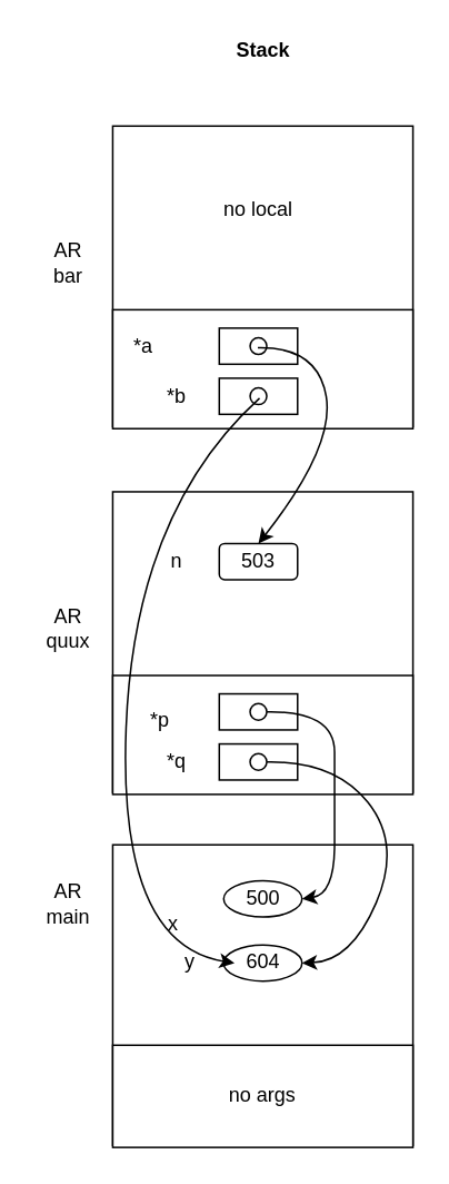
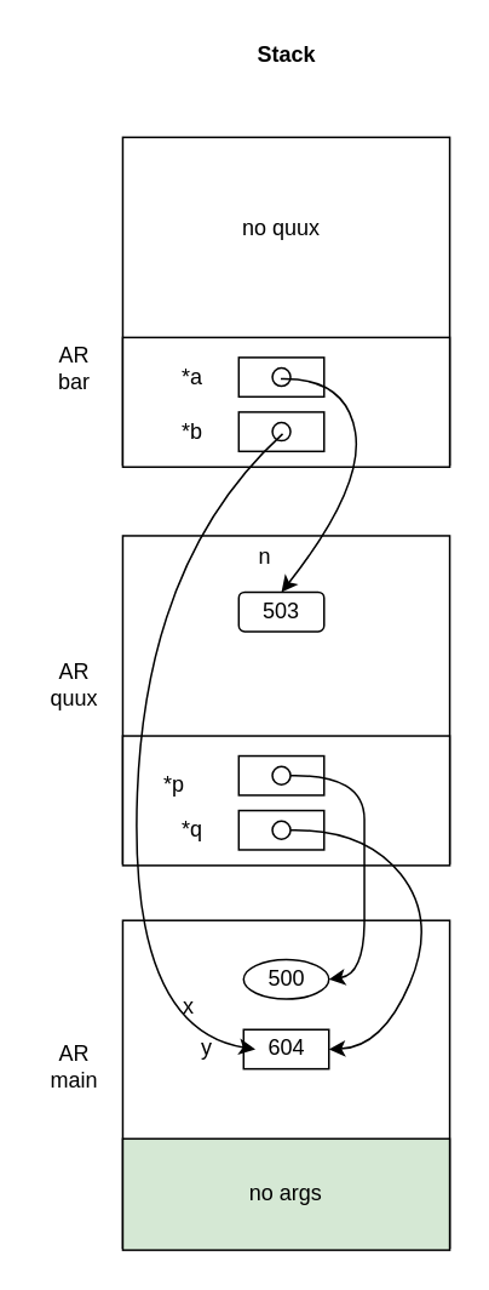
  <mxCell id="0" />
  <mxCell id="1" parent="0" />
  <mxCell id="2" value="" style="group" parent="1" vertex="1" connectable="0"><mxGeometry x="67" y="485.4" width="180" height="201.2" as="geometry" /></mxCell>
  <mxCell id="3" value="" style="group" parent="2" vertex="1" connectable="0"><mxGeometry y="20" width="180" height="181.2" as="geometry" /></mxCell>
  <mxCell id="4" value="" style="group" parent="3" vertex="1" connectable="0"><mxGeometry width="180" height="181.2" as="geometry" /></mxCell>
  <mxCell id="5" value="" style="rounded=0;whiteSpace=wrap;html=1;" parent="4" vertex="1"><mxGeometry width="180" height="180" as="geometry" /></mxCell>
  <mxCell id="6" value="500" style="ellipse;whiteSpace=wrap;html=1;" parent="4" vertex="1"><mxGeometry x="66.522" y="21.6" width="46.957" height="21.6" as="geometry" /></mxCell>
  <mxCell id="7" value="x" style="text;html=1;strokeColor=none;fillColor=none;align=center;verticalAlign=middle;whiteSpace=wrap;rounded=0;" parent="4" vertex="1"><mxGeometry x="20.652" y="40.2" width="31.304" height="14.4" as="geometry" /></mxCell>
- <mxCell id="8" value="no args" style="rounded=0;whiteSpace=wrap;html=1;" parent="4" vertex="1"><mxGeometry y="120" width="180" height="61.2" as="geometry" /></mxCell>
- <mxCell id="9" value="604" style="ellipse;whiteSpace=wrap;html=1;" parent="4" vertex="1"><mxGeometry x="66.522" y="60" width="46.957" height="21.6" as="geometry" /></mxCell>
+ <mxCell id="8" value="no args" style="rounded=0;whiteSpace=wrap;html=1;fillColor=#d5e8d4;" parent="4" vertex="1"><mxGeometry y="120" width="180" height="61.2" as="geometry" /></mxCell>
+ <mxCell id="9" value="604" style="rounded=0;whiteSpace=wrap;html=1;" parent="4" vertex="1"><mxGeometry x="66.522" y="60" width="46.957" height="21.6" as="geometry" /></mxCell>
  <mxCell id="10" value="y" style="text;html=1;strokeColor=none;fillColor=none;align=center;verticalAlign=middle;whiteSpace=wrap;rounded=0;" parent="4" vertex="1"><mxGeometry x="30.652" y="63.6" width="31.304" height="14.4" as="geometry" /></mxCell>
- <mxCell id="11" value="AR &lt;br&gt;main" style="text;html=1;align=center;verticalAlign=middle;resizable=0;points=[];autosize=1;" parent="1" vertex="1"><mxGeometry x="20" y="526" width="40" height="30" as="geometry" /></mxCell>
+ <mxCell id="11" value="AR &lt;br&gt;main" style="text;html=1;align=center;verticalAlign=middle;resizable=0;points=[];autosize=1;" parent="1" vertex="1"><mxGeometry x="20" y="571" width="40" height="30" as="geometry" /></mxCell>
  <mxCell id="12" value="" style="group" parent="1" vertex="1" connectable="0"><mxGeometry x="67" y="274" width="180" height="201.2" as="geometry" /></mxCell>
  <mxCell id="13" value="" style="group" parent="12" vertex="1" connectable="0"><mxGeometry y="20" width="180" height="181.2" as="geometry" /></mxCell>
  <mxCell id="14" value="" style="group" parent="13" vertex="1" connectable="0"><mxGeometry width="180" height="181.2" as="geometry" /></mxCell>
  <mxCell id="15" value="" style="rounded=0;whiteSpace=wrap;html=1;" parent="14" vertex="1"><mxGeometry width="180" height="180" as="geometry" /></mxCell>
  <mxCell id="16" value="" style="rounded=0;whiteSpace=wrap;html=1;" parent="14" vertex="1"><mxGeometry y="110" width="180" height="71.2" as="geometry" /></mxCell>
  <mxCell id="17" value="" style="rounded=0;whiteSpace=wrap;html=1;" parent="14" vertex="1"><mxGeometry x="63.872" y="121" width="46.957" height="21.6" as="geometry" /></mxCell>
  <mxCell id="18" value="*p" style="text;html=1;strokeColor=none;fillColor=none;align=center;verticalAlign=middle;whiteSpace=wrap;rounded=0;" parent="14" vertex="1"><mxGeometry x="13.002" y="129.6" width="31.304" height="14.4" as="geometry" /></mxCell>
  <mxCell id="19" value="" style="rounded=0;whiteSpace=wrap;html=1;" parent="14" vertex="1"><mxGeometry x="63.872" y="151" width="46.957" height="21.6" as="geometry" /></mxCell>
  <mxCell id="20" value="*q" style="text;html=1;strokeColor=none;fillColor=none;align=center;verticalAlign=middle;whiteSpace=wrap;rounded=0;" parent="14" vertex="1"><mxGeometry x="23.002" y="154.6" width="31.304" height="14.4" as="geometry" /></mxCell>
  <mxCell id="21" value="503" style="whiteSpace=wrap;html=1;rounded=1;" parent="14" vertex="1"><mxGeometry x="63.872" y="31" width="46.957" height="21.6" as="geometry" /></mxCell>
- <mxCell id="22" value="n" style="text;html=1;strokeColor=none;fillColor=none;align=center;verticalAlign=middle;whiteSpace=wrap;rounded=0;" parent="14" vertex="1"><mxGeometry x="23.002" y="34.6" width="31.304" height="14.4" as="geometry" /></mxCell>
+ <mxCell id="22" value="n" style="text;html=1;strokeColor=none;fillColor=none;align=center;verticalAlign=middle;whiteSpace=wrap;rounded=0;" parent="14" vertex="1"><mxGeometry x="63.002" y="4.6" width="31.304" height="14.4" as="geometry" /></mxCell>
  <mxCell id="23" value="" style="ellipse;whiteSpace=wrap;html=1;aspect=fixed;" parent="14" vertex="1"><mxGeometry x="82.34" y="126.8" width="10" height="10" as="geometry" /></mxCell>
  <mxCell id="24" value="" style="ellipse;whiteSpace=wrap;html=1;aspect=fixed;" parent="14" vertex="1"><mxGeometry x="82.34" y="156.8" width="10" height="10" as="geometry" /></mxCell>
  <mxCell id="25" value="AR &lt;br&gt;quux" style="text;html=1;align=center;verticalAlign=middle;resizable=0;points=[];autosize=1;" parent="1" vertex="1"><mxGeometry x="20" y="361" width="40" height="30" as="geometry" /></mxCell>
  <mxCell id="26" value="" style="group" parent="1" vertex="1" connectable="0"><mxGeometry x="67" y="55" width="180" height="201.2" as="geometry" /></mxCell>
  <mxCell id="27" value="" style="group" parent="26" vertex="1" connectable="0"><mxGeometry y="20" width="180" height="181.2" as="geometry" /></mxCell>
  <mxCell id="28" value="" style="group" parent="27" vertex="1" connectable="0"><mxGeometry width="180" height="181.2" as="geometry" /></mxCell>
  <mxCell id="29" value="" style="rounded=0;whiteSpace=wrap;html=1;" parent="28" vertex="1"><mxGeometry width="180" height="180" as="geometry" /></mxCell>
  <mxCell id="30" value="" style="rounded=0;whiteSpace=wrap;html=1;" parent="28" vertex="1"><mxGeometry y="110" width="180" height="71.2" as="geometry" /></mxCell>
  <mxCell id="31" value="" style="rounded=0;whiteSpace=wrap;html=1;" parent="28" vertex="1"><mxGeometry x="63.872" y="121" width="46.957" height="21.6" as="geometry" /></mxCell>
- <mxCell id="32" value="*a" style="text;html=1;strokeColor=none;fillColor=none;align=center;verticalAlign=middle;whiteSpace=wrap;rounded=0;" parent="28" vertex="1"><mxGeometry x="3.002" y="124.6" width="31.304" height="14.4" as="geometry" /></mxCell>
+ <mxCell id="32" value="*a" style="text;html=1;strokeColor=none;fillColor=none;align=center;verticalAlign=middle;whiteSpace=wrap;rounded=0;" parent="28" vertex="1"><mxGeometry x="23.002" y="124.6" width="31.304" height="14.4" as="geometry" /></mxCell>
  <mxCell id="33" value="" style="rounded=0;whiteSpace=wrap;html=1;" parent="28" vertex="1"><mxGeometry x="63.872" y="151" width="46.957" height="21.6" as="geometry" /></mxCell>
  <mxCell id="34" value="*b" style="text;html=1;strokeColor=none;fillColor=none;align=center;verticalAlign=middle;whiteSpace=wrap;rounded=0;" parent="28" vertex="1"><mxGeometry x="23.002" y="154.6" width="31.304" height="14.4" as="geometry" /></mxCell>
- <mxCell id="35" value="no local" style="text;html=1;strokeColor=none;fillColor=none;align=center;verticalAlign=middle;whiteSpace=wrap;rounded=0;" parent="28" vertex="1"><mxGeometry x="61.02" y="40" width="52.65" height="20" as="geometry" /></mxCell>
+ <mxCell id="35" value="no quux" style="text;html=1;strokeColor=none;fillColor=none;align=center;verticalAlign=middle;whiteSpace=wrap;rounded=0;" parent="28" vertex="1"><mxGeometry x="61.02" y="40" width="52.65" height="20" as="geometry" /></mxCell>
  <mxCell id="36" value="" style="ellipse;whiteSpace=wrap;html=1;aspect=fixed;" parent="28" vertex="1"><mxGeometry x="82.35" y="156.8" width="10" height="10" as="geometry" /></mxCell>
  <mxCell id="37" value="" style="ellipse;whiteSpace=wrap;html=1;aspect=fixed;" parent="28" vertex="1"><mxGeometry x="82.35" y="126.8" width="10" height="10" as="geometry" /></mxCell>
- <mxCell id="38" value="AR&lt;br&gt;bar" style="text;html=1;align=center;verticalAlign=middle;resizable=0;points=[];autosize=1;" parent="1" vertex="1"><mxGeometry x="25" y="142" width="30" height="30" as="geometry" /></mxCell>
+ <mxCell id="38" value="AR&lt;br&gt;bar" style="text;html=1;align=center;verticalAlign=middle;resizable=0;points=[];autosize=1;" parent="1" vertex="1"><mxGeometry x="25" y="187" width="30" height="30" as="geometry" /></mxCell>
  <mxCell id="39" value="" style="curved=1;endArrow=classic;html=1;entryX=1;entryY=0.5;entryDx=0;entryDy=0;" parent="1" source="23" target="6" edge="1"><mxGeometry width="50" height="50" relative="1" as="geometry"><mxPoint x="150" y="425" as="sourcePoint" /><mxPoint x="200" y="375" as="targetPoint" /><Array as="points"><mxPoint x="200" y="425" /><mxPoint x="200" y="475" /><mxPoint x="200" y="535" /></Array></mxGeometry></mxCell>
  <mxCell id="40" value="" style="curved=1;endArrow=classic;html=1;entryX=1;entryY=0.5;entryDx=0;entryDy=0;" parent="1" source="24" target="9" edge="1"><mxGeometry width="50" height="50" relative="1" as="geometry"><mxPoint x="150" y="455" as="sourcePoint" /><mxPoint x="180.478" y="567.8" as="targetPoint" /><Array as="points"><mxPoint x="200" y="455" /><mxPoint x="240" y="505" /><mxPoint x="210" y="575" /></Array></mxGeometry></mxCell>
  <mxCell id="41" value="" style="curved=1;endArrow=classic;html=1;entryX=0.5;entryY=0;entryDx=0;entryDy=0;" parent="1" target="21" edge="1"><mxGeometry width="50" height="50" relative="1" as="geometry"><mxPoint x="154" y="207.737" as="sourcePoint" /><mxPoint x="177.828" y="287" as="targetPoint" /><Array as="points"><mxPoint x="190" y="207" /><mxPoint x="200" y="267" /></Array></mxGeometry></mxCell>
  <mxCell id="42" value="" style="curved=1;endArrow=classic;html=1;exitX=0.565;exitY=0.62;exitDx=0;exitDy=0;exitPerimeter=0;entryX=0.138;entryY=0.5;entryDx=0;entryDy=0;entryPerimeter=0;" parent="1" source="36" target="9" edge="1"><mxGeometry width="50" height="50" relative="1" as="geometry"><mxPoint x="10" y="306.2" as="sourcePoint" /><mxPoint x="60" y="256.2" as="targetPoint" /><Array as="points"><mxPoint x="80" y="306" /><mxPoint x="70" y="565" /></Array></mxGeometry></mxCell>
  <mxCell id="43" value="&lt;b&gt;Stack&lt;/b&gt;" style="text;html=1;align=center;verticalAlign=middle;resizable=0;points=[];autosize=1;" parent="1" vertex="1"><mxGeometry x="132" y="20" width="50" height="20" as="geometry" /></mxCell>
